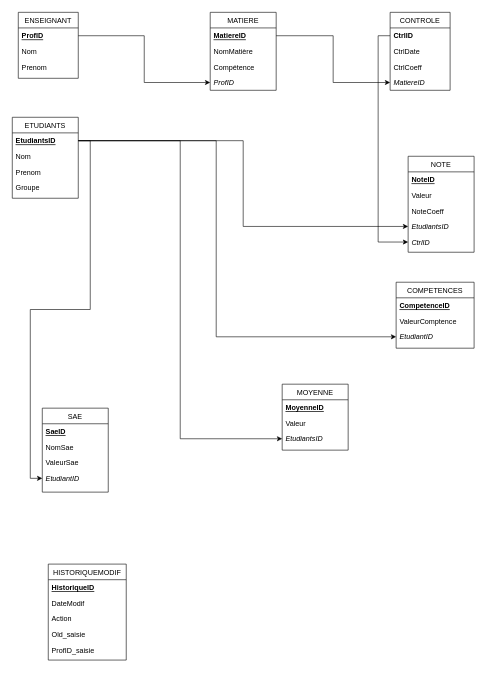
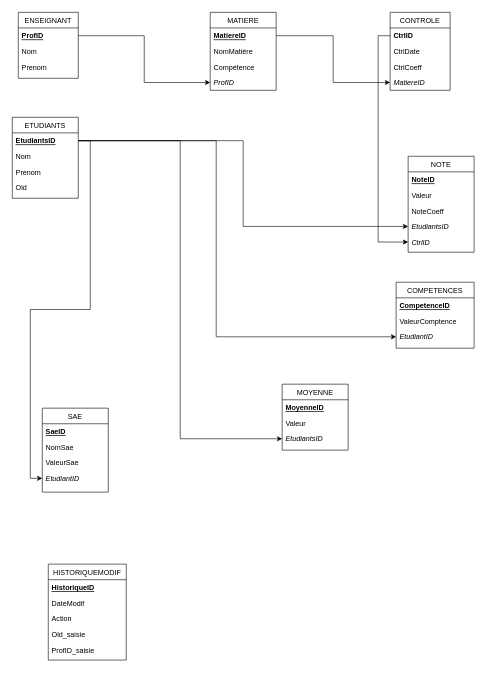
  <mxCell id="0" />
  <mxCell id="1" parent="0" />
  <mxCell id="2" value="ENSEIGNANT" style="swimlane;fontStyle=0;align=center;verticalAlign=top;childLayout=stackLayout;horizontal=1;startSize=26;horizontalStack=0;resizeParent=1;resizeLast=0;collapsible=1;marginBottom=0;rounded=0;shadow=0;strokeWidth=1;" parent="1" vertex="1"><mxGeometry x="30" y="20" width="100" height="110" as="geometry"><mxRectangle x="230" y="140" width="160" height="26" as="alternateBounds" /></mxGeometry></mxCell>
  <mxCell id="3" value="ProfID" style="text;align=left;verticalAlign=top;spacingLeft=4;spacingRight=4;overflow=hidden;rotatable=0;points=[[0,0.5],[1,0.5]];portConstraint=eastwest;fontStyle=5" parent="2" vertex="1"><mxGeometry y="26" width="100" height="26" as="geometry" /></mxCell>
  <mxCell id="4" value="Nom" style="text;align=left;verticalAlign=top;spacingLeft=4;spacingRight=4;overflow=hidden;rotatable=0;points=[[0,0.5],[1,0.5]];portConstraint=eastwest;rounded=0;shadow=0;html=0;fontStyle=0" parent="2" vertex="1"><mxGeometry y="52" width="100" height="26" as="geometry" /></mxCell>
  <mxCell id="5" value="Prenom" style="text;align=left;verticalAlign=top;spacingLeft=4;spacingRight=4;overflow=hidden;rotatable=0;points=[[0,0.5],[1,0.5]];portConstraint=eastwest;rounded=0;shadow=0;html=0;fontStyle=0" parent="2" vertex="1"><mxGeometry y="78" width="100" height="26" as="geometry" /></mxCell>
  <mxCell id="6" value="MATIERE" style="swimlane;fontStyle=0;align=center;verticalAlign=top;childLayout=stackLayout;horizontal=1;startSize=26;horizontalStack=0;resizeParent=1;resizeLast=0;collapsible=1;marginBottom=0;rounded=0;shadow=0;strokeWidth=1;" parent="1" vertex="1"><mxGeometry x="350" y="20" width="110" height="130" as="geometry"><mxRectangle x="230" y="140" width="160" height="26" as="alternateBounds" /></mxGeometry></mxCell>
  <mxCell id="7" value="MatiereID" style="text;align=left;verticalAlign=top;spacingLeft=4;spacingRight=4;overflow=hidden;rotatable=0;points=[[0,0.5],[1,0.5]];portConstraint=eastwest;fontStyle=5" parent="6" vertex="1"><mxGeometry y="26" width="110" height="26" as="geometry" /></mxCell>
  <mxCell id="8" value="NomMatière" style="text;align=left;verticalAlign=top;spacingLeft=4;spacingRight=4;overflow=hidden;rotatable=0;points=[[0,0.5],[1,0.5]];portConstraint=eastwest;rounded=0;shadow=0;html=0;fontStyle=0" parent="6" vertex="1"><mxGeometry y="52" width="110" height="26" as="geometry" /></mxCell>
  <mxCell id="9" value="Compétence" style="text;align=left;verticalAlign=top;spacingLeft=4;spacingRight=4;overflow=hidden;rotatable=0;points=[[0,0.5],[1,0.5]];portConstraint=eastwest;rounded=0;shadow=0;html=0;fontStyle=0" parent="6" vertex="1"><mxGeometry y="78" width="110" height="26" as="geometry" /></mxCell>
  <mxCell id="10" value="ProfID" style="text;align=left;verticalAlign=top;spacingLeft=4;spacingRight=4;overflow=hidden;rotatable=0;points=[[0,0.5],[1,0.5]];portConstraint=eastwest;rounded=0;shadow=0;html=0;fontStyle=2" parent="6" vertex="1"><mxGeometry y="104" width="110" height="26" as="geometry" /></mxCell>
  <mxCell id="11" value="CONTROLE" style="swimlane;fontStyle=0;align=center;verticalAlign=top;childLayout=stackLayout;horizontal=1;startSize=26;horizontalStack=0;resizeParent=1;resizeLast=0;collapsible=1;marginBottom=0;rounded=0;shadow=0;strokeWidth=1;" parent="1" vertex="1"><mxGeometry x="650" y="20" width="100" height="130" as="geometry"><mxRectangle x="230" y="140" width="160" height="26" as="alternateBounds" /></mxGeometry></mxCell>
  <mxCell id="12" value="CtrlID" style="text;align=left;verticalAlign=top;spacingLeft=4;spacingRight=4;overflow=hidden;rotatable=0;points=[[0,0.5],[1,0.5]];portConstraint=eastwest;fontStyle=1" parent="11" vertex="1"><mxGeometry y="26" width="100" height="26" as="geometry" /></mxCell>
  <mxCell id="13" value="CtrlDate" style="text;align=left;verticalAlign=top;spacingLeft=4;spacingRight=4;overflow=hidden;rotatable=0;points=[[0,0.5],[1,0.5]];portConstraint=eastwest;rounded=0;shadow=0;html=0;fontStyle=0" parent="11" vertex="1"><mxGeometry y="52" width="100" height="26" as="geometry" /></mxCell>
  <mxCell id="14" value="CtrlCoeff" style="text;align=left;verticalAlign=top;spacingLeft=4;spacingRight=4;overflow=hidden;rotatable=0;points=[[0,0.5],[1,0.5]];portConstraint=eastwest;rounded=0;shadow=0;html=0;fontStyle=0" parent="11" vertex="1"><mxGeometry y="78" width="100" height="26" as="geometry" /></mxCell>
  <mxCell id="15" value="MatiereID" style="text;align=left;verticalAlign=top;spacingLeft=4;spacingRight=4;overflow=hidden;rotatable=0;points=[[0,0.5],[1,0.5]];portConstraint=eastwest;rounded=0;shadow=0;html=0;fontStyle=2" parent="11" vertex="1"><mxGeometry y="104" width="100" height="26" as="geometry" /></mxCell>
  <mxCell id="16" value="ETUDIANTS" style="swimlane;fontStyle=0;align=center;verticalAlign=top;childLayout=stackLayout;horizontal=1;startSize=26;horizontalStack=0;resizeParent=1;resizeLast=0;collapsible=1;marginBottom=0;rounded=0;shadow=0;strokeWidth=1;" parent="1" vertex="1"><mxGeometry x="20" y="195" width="110" height="135" as="geometry"><mxRectangle x="230" y="140" width="160" height="26" as="alternateBounds" /></mxGeometry></mxCell>
  <mxCell id="17" value="EtudiantsID" style="text;align=left;verticalAlign=top;spacingLeft=4;spacingRight=4;overflow=hidden;rotatable=0;points=[[0,0.5],[1,0.5]];portConstraint=eastwest;fontStyle=5" parent="16" vertex="1"><mxGeometry y="26" width="110" height="26" as="geometry" /></mxCell>
  <mxCell id="18" value="Nom" style="text;align=left;verticalAlign=top;spacingLeft=4;spacingRight=4;overflow=hidden;rotatable=0;points=[[0,0.5],[1,0.5]];portConstraint=eastwest;rounded=0;shadow=0;html=0;fontStyle=0" parent="16" vertex="1"><mxGeometry y="52" width="110" height="26" as="geometry" /></mxCell>
  <mxCell id="19" value="Prenom" style="text;align=left;verticalAlign=top;spacingLeft=4;spacingRight=4;overflow=hidden;rotatable=0;points=[[0,0.5],[1,0.5]];portConstraint=eastwest;rounded=0;shadow=0;html=0;fontStyle=0" parent="16" vertex="1"><mxGeometry y="78" width="110" height="26" as="geometry" /></mxCell>
- <mxCell id="20" value="Groupe" style="text;align=left;verticalAlign=top;spacingLeft=4;spacingRight=4;overflow=hidden;rotatable=0;points=[[0,0.5],[1,0.5]];portConstraint=eastwest;rounded=0;shadow=0;html=0;fontStyle=0" parent="16" vertex="1"><mxGeometry y="104" width="110" height="26" as="geometry" /></mxCell>
+ <mxCell id="20" value="Old" style="text;align=left;verticalAlign=top;spacingLeft=4;spacingRight=4;overflow=hidden;rotatable=0;points=[[0,0.5],[1,0.5]];portConstraint=eastwest;rounded=0;shadow=0;html=0;fontStyle=0" parent="16" vertex="1"><mxGeometry y="104" width="110" height="26" as="geometry" /></mxCell>
  <mxCell id="21" value="NOTE" style="swimlane;fontStyle=0;align=center;verticalAlign=top;childLayout=stackLayout;horizontal=1;startSize=26;horizontalStack=0;resizeParent=1;resizeLast=0;collapsible=1;marginBottom=0;rounded=0;shadow=0;strokeWidth=1;" parent="1" vertex="1"><mxGeometry x="680" y="260" width="110" height="160" as="geometry"><mxRectangle x="380" y="310" width="160" height="26" as="alternateBounds" /></mxGeometry></mxCell>
  <mxCell id="22" value="NoteID" style="text;align=left;verticalAlign=top;spacingLeft=4;spacingRight=4;overflow=hidden;rotatable=0;points=[[0,0.5],[1,0.5]];portConstraint=eastwest;fontStyle=5" parent="21" vertex="1"><mxGeometry y="26" width="110" height="26" as="geometry" /></mxCell>
  <mxCell id="23" value="Valeur" style="text;align=left;verticalAlign=top;spacingLeft=4;spacingRight=4;overflow=hidden;rotatable=0;points=[[0,0.5],[1,0.5]];portConstraint=eastwest;rounded=0;shadow=0;html=0;fontStyle=0" parent="21" vertex="1"><mxGeometry y="52" width="110" height="26" as="geometry" /></mxCell>
  <mxCell id="24" value="NoteCoeff" style="text;align=left;verticalAlign=top;spacingLeft=4;spacingRight=4;overflow=hidden;rotatable=0;points=[[0,0.5],[1,0.5]];portConstraint=eastwest;rounded=0;shadow=0;html=0;fontStyle=0" parent="21" vertex="1"><mxGeometry y="78" width="110" height="26" as="geometry" /></mxCell>
  <mxCell id="25" value="EtudiantsID" style="text;align=left;verticalAlign=top;spacingLeft=4;spacingRight=4;overflow=hidden;rotatable=0;points=[[0,0.5],[1,0.5]];portConstraint=eastwest;rounded=0;shadow=0;html=0;fontStyle=2" parent="21" vertex="1"><mxGeometry y="104" width="110" height="26" as="geometry" /></mxCell>
  <mxCell id="26" value="CtrlID" style="text;align=left;verticalAlign=top;spacingLeft=4;spacingRight=4;overflow=hidden;rotatable=0;points=[[0,0.5],[1,0.5]];portConstraint=eastwest;rounded=0;shadow=0;html=0;fontStyle=2" parent="21" vertex="1"><mxGeometry y="130" width="110" height="26" as="geometry" /></mxCell>
  <mxCell id="27" value="COMPETENCES" style="swimlane;fontStyle=0;align=center;verticalAlign=top;childLayout=stackLayout;horizontal=1;startSize=26;horizontalStack=0;resizeParent=1;resizeLast=0;collapsible=1;marginBottom=0;rounded=0;shadow=0;strokeWidth=1;" parent="1" vertex="1"><mxGeometry x="660" y="470" width="130" height="110" as="geometry"><mxRectangle x="380" y="310" width="160" height="26" as="alternateBounds" /></mxGeometry></mxCell>
  <mxCell id="28" value="CompetenceID" style="text;align=left;verticalAlign=top;spacingLeft=4;spacingRight=4;overflow=hidden;rotatable=0;points=[[0,0.5],[1,0.5]];portConstraint=eastwest;fontStyle=5" parent="27" vertex="1"><mxGeometry y="26" width="130" height="26" as="geometry" /></mxCell>
  <mxCell id="29" value="ValeurComptence" style="text;align=left;verticalAlign=top;spacingLeft=4;spacingRight=4;overflow=hidden;rotatable=0;points=[[0,0.5],[1,0.5]];portConstraint=eastwest;rounded=0;shadow=0;html=0;fontStyle=0" parent="27" vertex="1"><mxGeometry y="52" width="130" height="26" as="geometry" /></mxCell>
  <mxCell id="30" value="EtudiantID" style="text;align=left;verticalAlign=top;spacingLeft=4;spacingRight=4;overflow=hidden;rotatable=0;points=[[0,0.5],[1,0.5]];portConstraint=eastwest;rounded=0;shadow=0;html=0;fontStyle=2" parent="27" vertex="1"><mxGeometry y="78" width="130" height="26" as="geometry" /></mxCell>
  <mxCell id="31" value="SAE" style="swimlane;fontStyle=0;align=center;verticalAlign=top;childLayout=stackLayout;horizontal=1;startSize=26;horizontalStack=0;resizeParent=1;resizeLast=0;collapsible=1;marginBottom=0;rounded=0;shadow=0;strokeWidth=1;" parent="1" vertex="1"><mxGeometry x="70" y="680" width="110" height="140" as="geometry"><mxRectangle x="380" y="310" width="160" height="26" as="alternateBounds" /></mxGeometry></mxCell>
  <mxCell id="32" value="SaeID" style="text;align=left;verticalAlign=top;spacingLeft=4;spacingRight=4;overflow=hidden;rotatable=0;points=[[0,0.5],[1,0.5]];portConstraint=eastwest;fontStyle=5" parent="31" vertex="1"><mxGeometry y="26" width="110" height="26" as="geometry" /></mxCell>
  <mxCell id="33" value="NomSae" style="text;align=left;verticalAlign=top;spacingLeft=4;spacingRight=4;overflow=hidden;rotatable=0;points=[[0,0.5],[1,0.5]];portConstraint=eastwest;rounded=0;shadow=0;html=0;fontStyle=0" parent="31" vertex="1"><mxGeometry y="52" width="110" height="26" as="geometry" /></mxCell>
  <mxCell id="34" value="ValeurSae" style="text;align=left;verticalAlign=top;spacingLeft=4;spacingRight=4;overflow=hidden;rotatable=0;points=[[0,0.5],[1,0.5]];portConstraint=eastwest;rounded=0;shadow=0;html=0;fontStyle=0" parent="31" vertex="1"><mxGeometry y="78" width="110" height="26" as="geometry" /></mxCell>
  <mxCell id="35" value="EtudiantID" style="text;align=left;verticalAlign=top;spacingLeft=4;spacingRight=4;overflow=hidden;rotatable=0;points=[[0,0.5],[1,0.5]];portConstraint=eastwest;rounded=0;shadow=0;html=0;fontStyle=2" parent="31" vertex="1"><mxGeometry y="104" width="110" height="26" as="geometry" /></mxCell>
  <mxCell id="36" value="MOYENNE" style="swimlane;fontStyle=0;align=center;verticalAlign=top;childLayout=stackLayout;horizontal=1;startSize=26;horizontalStack=0;resizeParent=1;resizeLast=0;collapsible=1;marginBottom=0;rounded=0;shadow=0;strokeWidth=1;" parent="1" vertex="1"><mxGeometry x="470" y="640" width="110" height="110" as="geometry"><mxRectangle x="380" y="310" width="160" height="26" as="alternateBounds" /></mxGeometry></mxCell>
  <mxCell id="37" value="MoyenneID" style="text;align=left;verticalAlign=top;spacingLeft=4;spacingRight=4;overflow=hidden;rotatable=0;points=[[0,0.5],[1,0.5]];portConstraint=eastwest;fontStyle=5" parent="36" vertex="1"><mxGeometry y="26" width="110" height="26" as="geometry" /></mxCell>
  <mxCell id="38" value="Valeur&#10;" style="text;align=left;verticalAlign=top;spacingLeft=4;spacingRight=4;overflow=hidden;rotatable=0;points=[[0,0.5],[1,0.5]];portConstraint=eastwest;rounded=0;shadow=0;html=0;fontStyle=0" parent="36" vertex="1"><mxGeometry y="52" width="110" height="26" as="geometry" /></mxCell>
  <mxCell id="39" value="EtudiantsID" style="text;align=left;verticalAlign=top;spacingLeft=4;spacingRight=4;overflow=hidden;rotatable=0;points=[[0,0.5],[1,0.5]];portConstraint=eastwest;rounded=0;shadow=0;html=0;fontStyle=2" parent="36" vertex="1"><mxGeometry y="78" width="110" height="26" as="geometry" /></mxCell>
  <mxCell id="40" value="HISTORIQUEMODIF" style="swimlane;fontStyle=0;align=center;verticalAlign=top;childLayout=stackLayout;horizontal=1;startSize=26;horizontalStack=0;resizeParent=1;resizeLast=0;collapsible=1;marginBottom=0;rounded=0;shadow=0;strokeWidth=1;" parent="1" vertex="1"><mxGeometry x="80" y="940" width="130" height="160" as="geometry"><mxRectangle x="380" y="310" width="160" height="26" as="alternateBounds" /></mxGeometry></mxCell>
  <mxCell id="41" value="HistoriqueID" style="text;align=left;verticalAlign=top;spacingLeft=4;spacingRight=4;overflow=hidden;rotatable=0;points=[[0,0.5],[1,0.5]];portConstraint=eastwest;fontStyle=5" parent="40" vertex="1"><mxGeometry y="26" width="130" height="26" as="geometry" /></mxCell>
  <mxCell id="42" value="DateModif" style="text;align=left;verticalAlign=top;spacingLeft=4;spacingRight=4;overflow=hidden;rotatable=0;points=[[0,0.5],[1,0.5]];portConstraint=eastwest;rounded=0;shadow=0;html=0;fontStyle=0" parent="40" vertex="1"><mxGeometry y="52" width="130" height="26" as="geometry" /></mxCell>
  <mxCell id="43" value="Action" style="text;align=left;verticalAlign=top;spacingLeft=4;spacingRight=4;overflow=hidden;rotatable=0;points=[[0,0.5],[1,0.5]];portConstraint=eastwest;rounded=0;shadow=0;html=0;fontStyle=0" parent="40" vertex="1"><mxGeometry y="78" width="130" height="26" as="geometry" /></mxCell>
  <mxCell id="44" value="Old_saisie" style="text;align=left;verticalAlign=top;spacingLeft=4;spacingRight=4;overflow=hidden;rotatable=0;points=[[0,0.5],[1,0.5]];portConstraint=eastwest;rounded=0;shadow=0;html=0;fontStyle=0" parent="40" vertex="1"><mxGeometry y="104" width="130" height="26" as="geometry" /></mxCell>
  <mxCell id="45" value="ProfID_saisie" style="text;align=left;verticalAlign=top;spacingLeft=4;spacingRight=4;overflow=hidden;rotatable=0;points=[[0,0.5],[1,0.5]];portConstraint=eastwest;rounded=0;shadow=0;html=0;fontStyle=0" parent="40" vertex="1"><mxGeometry y="130" width="130" height="26" as="geometry" /></mxCell>
  <mxCell id="46" style="edgeStyle=orthogonalEdgeStyle;rounded=0;orthogonalLoop=1;jettySize=auto;html=1;exitX=1;exitY=0.5;exitDx=0;exitDy=0;" parent="1" source="3" target="10" edge="1"><mxGeometry relative="1" as="geometry" /></mxCell>
  <mxCell id="47" style="edgeStyle=orthogonalEdgeStyle;rounded=0;orthogonalLoop=1;jettySize=auto;html=1;exitX=1;exitY=0.5;exitDx=0;exitDy=0;entryX=0;entryY=0.5;entryDx=0;entryDy=0;" parent="1" source="7" target="15" edge="1"><mxGeometry relative="1" as="geometry" /></mxCell>
  <mxCell id="48" style="edgeStyle=orthogonalEdgeStyle;rounded=0;orthogonalLoop=1;jettySize=auto;html=1;exitX=1;exitY=0.5;exitDx=0;exitDy=0;entryX=0;entryY=0.5;entryDx=0;entryDy=0;" parent="1" source="17" target="25" edge="1"><mxGeometry relative="1" as="geometry" /></mxCell>
  <mxCell id="49" style="edgeStyle=orthogonalEdgeStyle;rounded=0;orthogonalLoop=1;jettySize=auto;html=1;exitX=0;exitY=0.5;exitDx=0;exitDy=0;entryX=0;entryY=0.5;entryDx=0;entryDy=0;" parent="1" source="12" target="26" edge="1"><mxGeometry relative="1" as="geometry" /></mxCell>
  <mxCell id="50" style="edgeStyle=orthogonalEdgeStyle;rounded=0;orthogonalLoop=1;jettySize=auto;html=1;exitX=1;exitY=0.5;exitDx=0;exitDy=0;" parent="1" source="17" target="39" edge="1"><mxGeometry relative="1" as="geometry" /></mxCell>
  <mxCell id="51" style="edgeStyle=orthogonalEdgeStyle;rounded=0;orthogonalLoop=1;jettySize=auto;html=1;exitX=1;exitY=0.5;exitDx=0;exitDy=0;entryX=0;entryY=0.5;entryDx=0;entryDy=0;" parent="1" source="17" target="35" edge="1"><mxGeometry relative="1" as="geometry" /></mxCell>
  <mxCell id="52" style="edgeStyle=elbowEdgeStyle;rounded=0;orthogonalLoop=1;jettySize=auto;html=1;exitX=1;exitY=0.5;exitDx=0;exitDy=0;entryX=0;entryY=0.5;entryDx=0;entryDy=0;" parent="1" source="17" target="30" edge="1"><mxGeometry relative="1" as="geometry"><Array as="points"><mxPoint x="360" y="410" /><mxPoint x="470" y="430" /><mxPoint x="410" y="410" /></Array></mxGeometry></mxCell>
